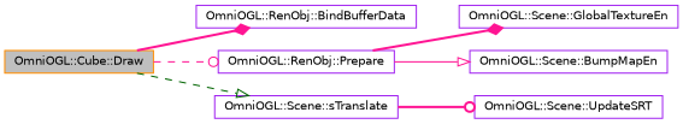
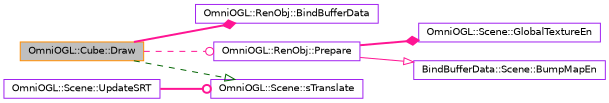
  digraph {
    rankdir=LR
    node [color=purple fillcolor=white fontname=Helvetica fontsize=10 shape=record style=filled]
    edge [arrowhead=diamond color=deeppink fontname=Helvetica fontsize=10 labelfontname=Helvetica labelfontsize=10 style=bold]
    n1 [color=darkorange fillcolor=grey75 fontcolor=black height=0.2 label="OmniOGL::Cube::Draw" width=0.4]
    n2 [height=0.2 label="OmniOGL::RenObj::BindBufferData" width=0.4]
    n3 [height=0.2 label="OmniOGL::RenObj::Prepare" width=0.4]
    n4 [height=0.2 label="OmniOGL::Scene::sTranslate" width=0.4]
    n5 [height=0.2 label="OmniOGL::Scene::GlobalTextureEn" width=0.4]
-   n6 [height=0.2 label="OmniOGL::Scene::BumpMapEn" width=0.4]
+   n6 [height=0.2 label="BindBufferData::Scene::BumpMapEn" width=0.4]
    n7 [height=0.2 label="OmniOGL::Scene::UpdateSRT" width=0.4]
    n1 -> n2
    n1 -> n3 [arrowhead=odot style=dashed]
    n1 -> n4 [arrowhead=onormal color=darkgreen style=dashed]
    n3 -> n5
    n3 -> n6 [arrowhead=onormal style=solid]
-   n4 -> n7 [arrowhead=odot]
+   n7 -> n4 [arrowhead=odot]
  }
